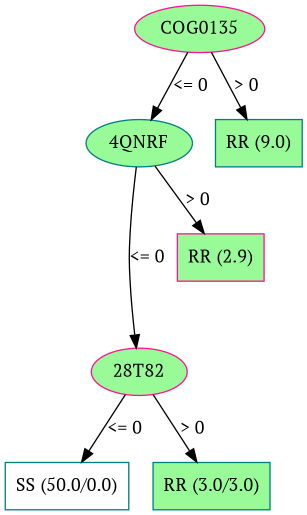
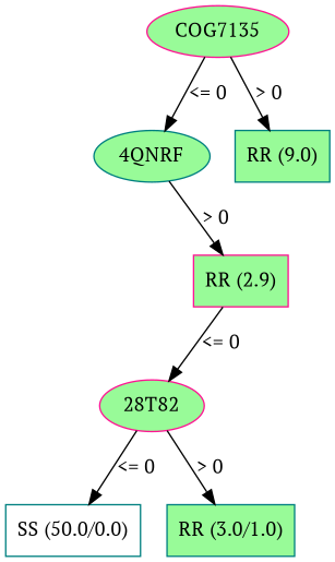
  digraph {
    fontname="PT Serif"
    node [color=teal fillcolor=palegreen fontname="PT Serif" style=filled shape=box]
    edge [fontname="PT Serif"]
-   n1 [color=deeppink label=COG0135 shape=""]
+   n1 [color=deeppink label=COG7135 shape=""]
    n2 [label="4QNRF" shape=""]
    n3 [label="RR (9.0)"]
    n4 [color=deeppink label="28T82" shape=""]
    n5 [color=deeppink label="RR (2.9)"]
    n6 [fillcolor=white label="SS (50.0/0.0)"]
-   n7 [label="RR (3.0/3.0)"]
+   n7 [label="RR (3.0/1.0)"]
    n1 -> n2 [label="<= 0"]
    n1 -> n3 [label="> 0"]
-   n2 -> n4 [label="<= 0"]
+   n5 -> n4 [label="<= 0"]
    n2 -> n5 [label="> 0"]
    n4 -> n6 [label="<= 0"]
    n4 -> n7 [label="> 0"]
  }
